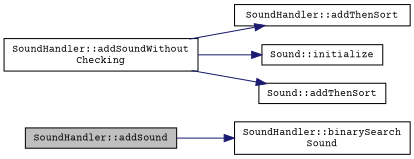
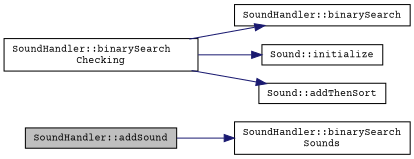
  digraph {
    fontname="Courier Prime"
    rankdir=LR
    node [color=black fillcolor=white fontname="Courier Prime" fontsize=10 shape=record style=filled]
    edge [color=midnightblue fontname="Courier Prime" fontsize=10 labelfontname=Helvetica labelfontsize=10 style=solid]
    n1 [fillcolor=grey75 fontcolor=black height=0.2 label="SoundHandler::addSound" width=0.4]
-   n2 [height=0.2 label="SoundHandler::binarySearch\lSound" width=0.4]
-   n3 [height=0.2 label="SoundHandler::addSoundWithout\lChecking" width=0.4]
-   n4 [height=0.2 label="SoundHandler::addThenSort" width=0.4]
+   n2 [height=0.2 label="SoundHandler::binarySearch\lSounds" width=0.4]
+   n3 [height=0.2 label="SoundHandler::binarySearch\lChecking" width=0.4]
+   n4 [height=0.2 label="SoundHandler::binarySearch" width=0.4]
    n5 [height=0.2 label="Sound::initialize" width=0.4]
    n6 [height=0.2 label="Sound::addThenSort" width=0.4]
    n1 -> n2
    n3 -> n4
    n3 -> n5
    n3 -> n6
  }
